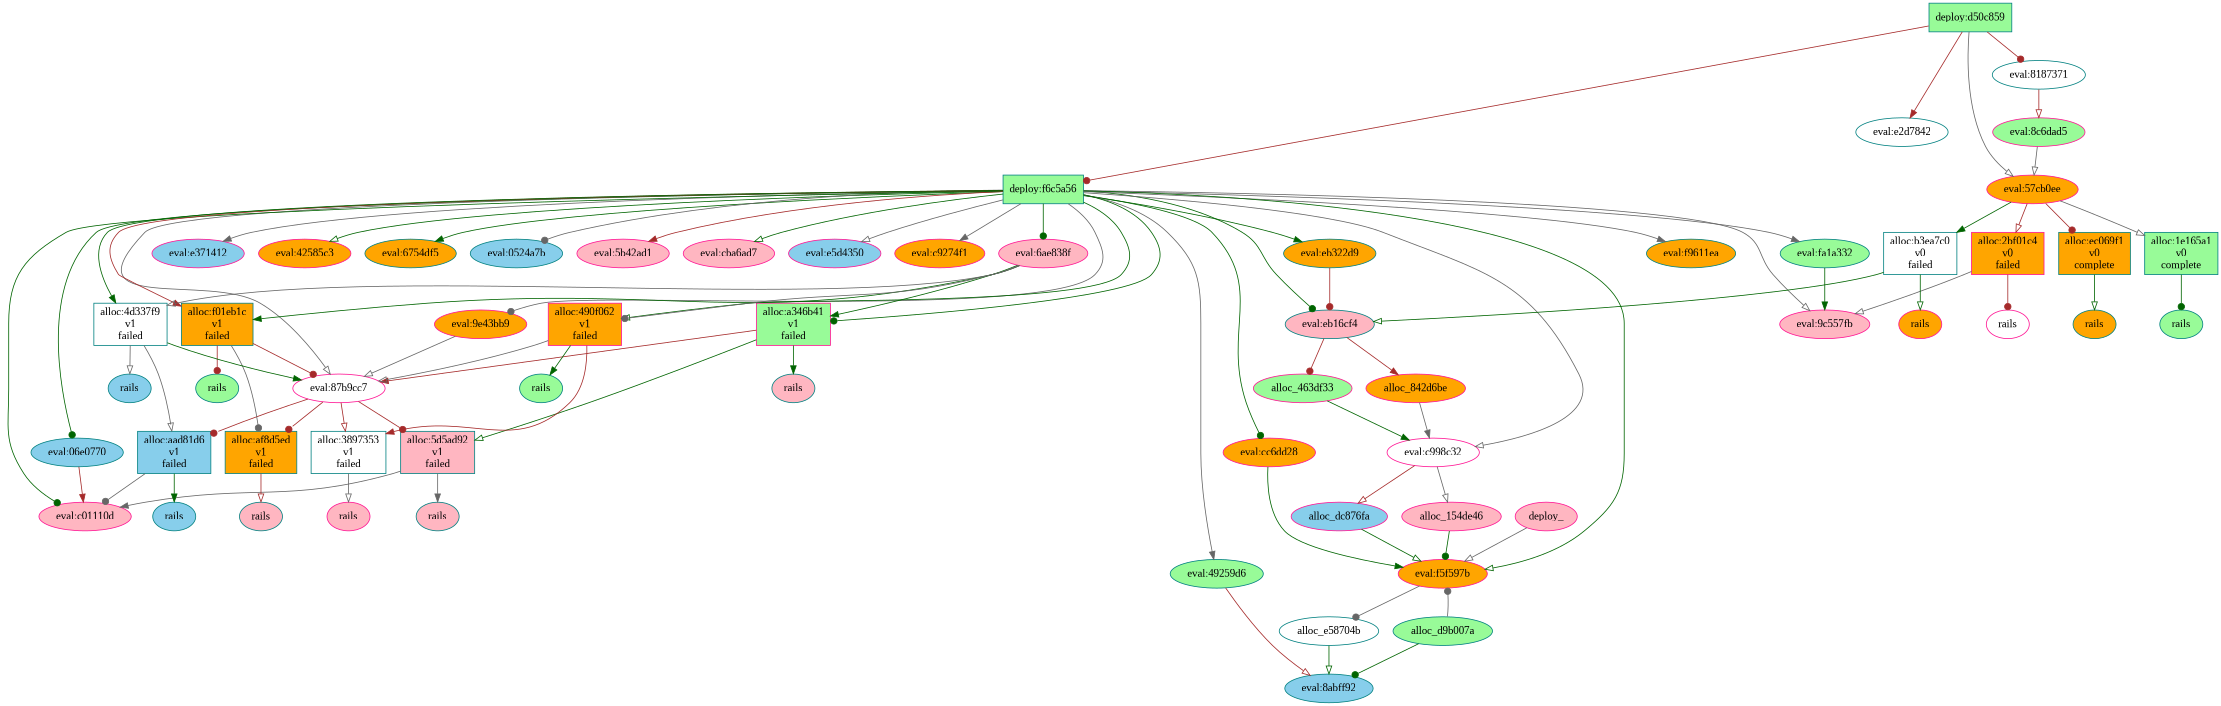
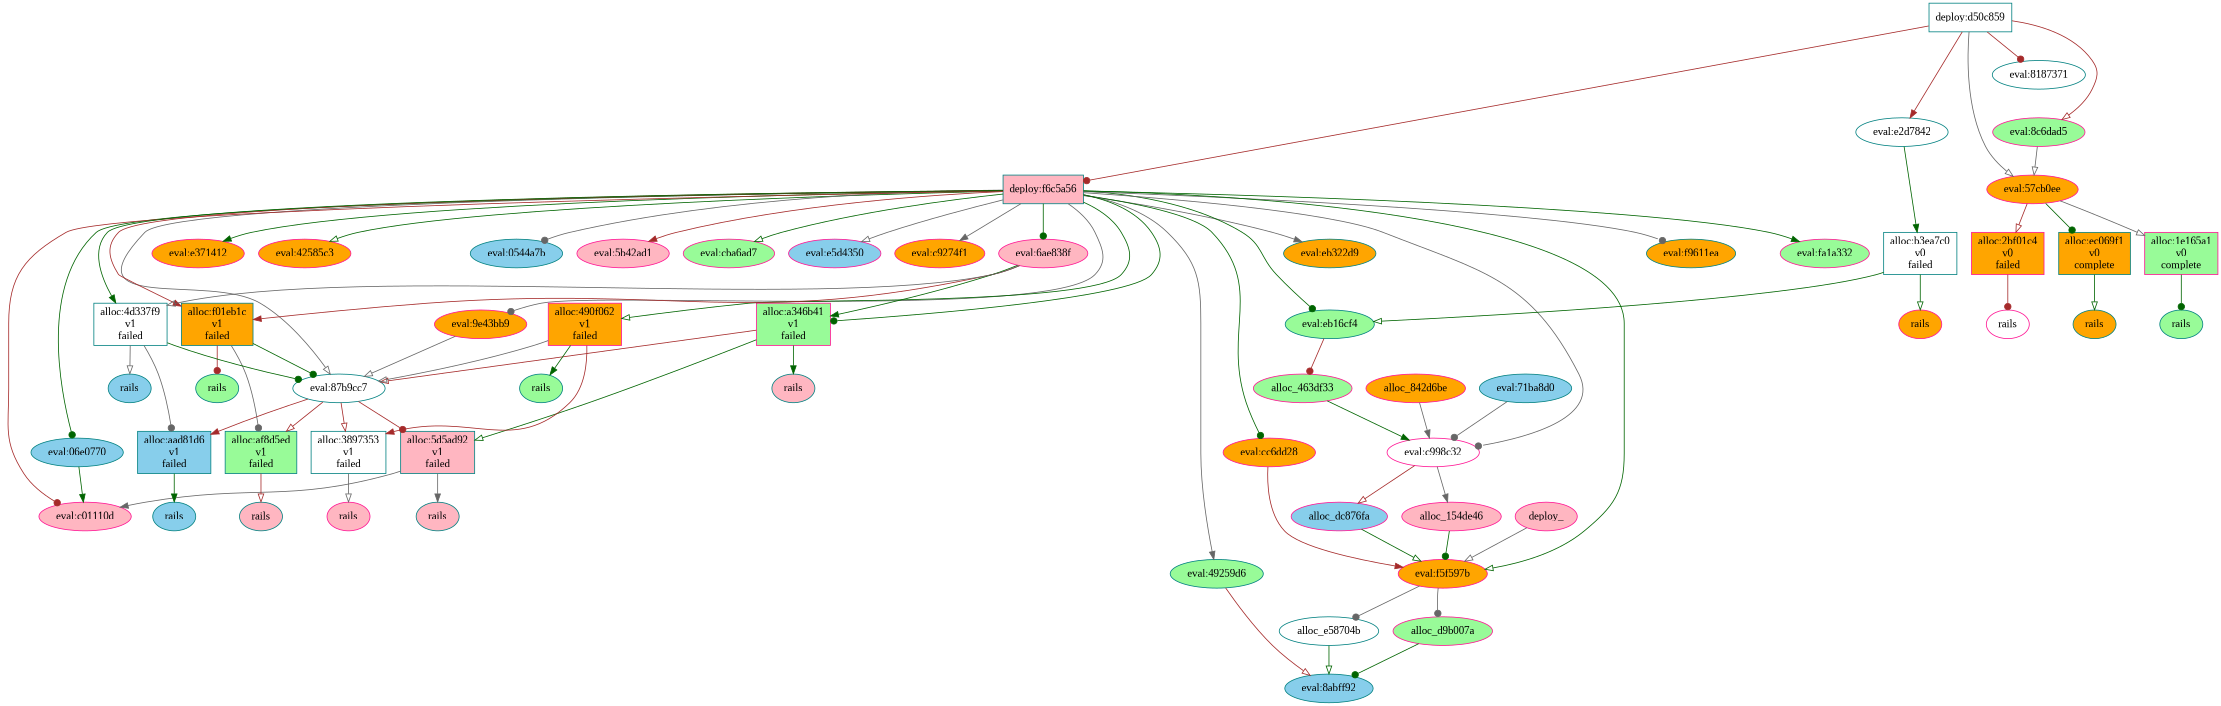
  digraph {
    fontname="Liberation Serif"
    node [color=teal fillcolor=orange fontname="Liberation Serif" style=filled]
    edge [arrowhead=onormal color=darkgreen fontname="Liberation Serif"]
-   n1 [fillcolor=palegreen label="deploy:d50c859" shape=box]
-   n2 [fillcolor=palegreen label="deploy:f6c5a56" shape=box]
+   n1 [fillcolor=white label="deploy:d50c859" shape=box]
+   n2 [fillcolor=lightpink label="deploy:f6c5a56" shape=box]
    n3 [color=deeppink fillcolor=palegreen label="eval:8c6dad5"]
    n4 [color=deeppink label="eval:57cb0ee"]
    n5 [fillcolor=white label="eval:e2d7842"]
    n6 [fillcolor=white label="eval:8187371"]
    n7 [color=deeppink fillcolor=lightpink label="eval:6ae838f"]
-   n8 [color=deeppink fillcolor=skyblue label="eval:e371412"]
+   n8 [color=deeppink label="eval:e371412"]
    n9 [color=deeppink label="eval:42585c3"]
-   n10 [label="eval:6754df5"]
-   n11 [fillcolor=skyblue label="eval:0524a7b"]
+   n11 [fillcolor=skyblue label="eval:0544a7b"]
    n12 [color=deeppink label="eval:9e43bb9"]
-   n13 [color=deeppink fillcolor=white label="eval:87b9cc7"]
+   n13 [fillcolor=white label="eval:87b9cc7"]
    n14 [color=deeppink fillcolor=lightpink label="eval:5b42ad1"]
-   n15 [color=deeppink fillcolor=lightpink label="eval:cba6ad7"]
+   n15 [color=deeppink fillcolor=palegreen label="eval:cba6ad7"]
    n16 [color=deeppink fillcolor=skyblue label="eval:e5d4350"]
    n17 [fillcolor=skyblue label="eval:06e0770"]
    n18 [color=deeppink fillcolor=lightpink label="eval:c01110d"]
    n19 [color=deeppink label="eval:c9274f1"]
    n20 [label="eval:eb322d9"]
-   n21 [fillcolor=lightpink label="eval:eb16cf4"]
-   n22 [fillcolor=palegreen label="eval:fa1a332"]
-   n23 [color=deeppink fillcolor=lightpink label="eval:9c557fb"]
+   n21 [fillcolor=palegreen label="eval:eb16cf4"]
+   n22 [color=deeppink fillcolor=palegreen label="eval:fa1a332"]
    n24 [color=deeppink fillcolor=white label="eval:c998c32"]
    n25 [color=deeppink label="eval:cc6dd28"]
    n26 [label="eval:f9611ea"]
    n27 [color=deeppink label="eval:f5f597b"]
    n28 [fillcolor=palegreen label="eval:49259d6"]
    n29 [label="alloc:f01eb1c\nv1\nfailed" shape=box]
    n30 [color=deeppink fillcolor=palegreen label="alloc:a346b41\nv1\nfailed" shape=box]
    n31 [fillcolor=white label="alloc:4d337f9\nv1\nfailed" shape=box]
    n32 [color=deeppink label="alloc:490f062\nv1\nfailed" shape=box]
-   n33 [fillcolor=palegreen label="alloc:1e165a1\nv0\ncomplete" shape=box]
+   n33 [color=deeppink fillcolor=palegreen label="alloc:1e165a1\nv0\ncomplete" shape=box]
    n34 [color=deeppink label="alloc:2bf01c4\nv0\nfailed" shape=box]
    n35 [fillcolor=white label="alloc:b3ea7c0\nv0\nfailed" shape=box]
    n36 [label="alloc:ec069f1\nv0\ncomplete" shape=box]
    n37 [fillcolor=white label="alloc:3897353\nv1\nfailed" shape=box]
    n38 [fillcolor=lightpink label="alloc:5d5ad92\nv1\nfailed" shape=box]
    n39 [fillcolor=skyblue label="alloc:aad81d6\nv1\nfailed" shape=box]
-   n40 [label="alloc:af8d5ed\nv1\nfailed" shape=box]
+   n40 [fillcolor=palegreen label="alloc:af8d5ed\nv1\nfailed" shape=box]
    alloc_463df33 [color=deeppink fillcolor=palegreen]
    alloc_842d6be [color=deeppink]
+   n43 [fillcolor=skyblue label="eval:71ba8d0"]
    alloc_154de46 [color=deeppink fillcolor=lightpink]
    alloc_dc876fa [color=deeppink fillcolor=skyblue]
-   alloc_d9b007a [fillcolor=palegreen]
+   alloc_d9b007a [color=deeppink fillcolor=palegreen]
    alloc_e58704b [fillcolor=white]
    n48 [fillcolor=skyblue label="eval:8abff92"]
    n49 [fillcolor=palegreen label=rails]
    n50 [fillcolor=lightpink label=rails]
    n51 [fillcolor=skyblue label=rails]
    n52 [fillcolor=palegreen label=rails]
    n53 [fillcolor=palegreen label=rails]
    n54 [color=deeppink fillcolor=white label=rails]
    n55 [color=deeppink label=rails]
    n56 [label=rails]
    n57 [color=deeppink fillcolor=lightpink label=rails]
    n58 [fillcolor=lightpink label=rails]
    n59 [fillcolor=skyblue label=rails]
    n60 [fillcolor=lightpink label=rails]
    deploy_ [color=deeppink fillcolor=lightpink]
    n1 -> n2 [arrowhead=dot color=brown]
-   n6 -> n3 [color=brown]
+   n1 -> n3 [color=brown]
    n1 -> n4 [color=gray40]
    n1 -> n5 [arrowhead=normal color=brown]
    n1 -> n6 [arrowhead=dot color=brown]
    n2 -> n7 [arrowhead=dot]
-   n2 -> n8 [arrowhead=normal color=gray40]
+   n2 -> n8 [arrowhead=normal]
    n2 -> n9
-   n2 -> n10 [arrowhead=normal]
    n2 -> n11 [arrowhead=dot color=gray40]
    n2 -> n12 [arrowhead=dot color=gray40]
    n2 -> n13 [color=gray40]
    n2 -> n14 [arrowhead=normal color=brown]
    n2 -> n15
    n2 -> n16 [color=gray40]
    n2 -> n17 [arrowhead=dot]
-   n2 -> n18 [arrowhead=dot]
+   n2 -> n18 [arrowhead=dot color=brown]
    n2 -> n19 [arrowhead=normal color=gray40]
-   n2 -> n20 [arrowhead=normal]
+   n2 -> n20 [arrowhead=normal color=gray40]
    n2 -> n21 [arrowhead=dot]
-   n2 -> n22 [arrowhead=normal color=gray40]
-   n2 -> n23 [color=gray40]
-   n2 -> n24 [color=gray40]
+   n2 -> n22 [arrowhead=normal]
+   n2 -> n24 [arrowhead=dot color=gray40]
    n2 -> n25 [arrowhead=dot]
-   n2 -> n26 [arrowhead=normal color=gray40]
+   n2 -> n26 [arrowhead=dot color=gray40]
    n2 -> n27
    n2 -> n28 [arrowhead=normal color=gray40]
    n2 -> n29 [arrowhead=normal color=brown]
    n2 -> n30 [arrowhead=dot]
    n2 -> n31 [arrowhead=normal]
    n2 -> n32
    n3 -> n4 [color=gray40]
    n4 -> n33 [color=gray40]
    n4 -> n34 [color=brown]
-   n4 -> n35 [arrowhead=normal]
-   n4 -> n36 [arrowhead=dot color=brown]
-   n7 -> n29 [arrowhead=normal]
+   n5 -> n35 [arrowhead=normal]
+   n4 -> n36 [arrowhead=dot]
+   n7 -> n29 [arrowhead=normal color=brown]
    n7 -> n30 [arrowhead=normal]
    n7 -> n31 [color=gray40]
-   n7 -> n32 [arrowhead=dot color=gray40]
    n12 -> n13 [color=gray40]
    n13 -> n37 [color=brown]
    n13 -> n38 [arrowhead=dot color=brown]
-   n13 -> n39 [arrowhead=dot color=brown]
-   n13 -> n40 [arrowhead=dot color=brown]
-   n17 -> n18 [arrowhead=normal color=brown]
-   n20 -> n21 [arrowhead=dot color=brown]
+   n13 -> n39 [arrowhead=normal color=brown]
+   n13 -> n40 [color=brown]
+   n17 -> n18 [arrowhead=normal]
    n21 -> alloc_463df33 [arrowhead=dot color=brown]
-   n21 -> alloc_842d6be [arrowhead=normal color=brown]
-   n22 -> n23 [arrowhead=normal]
-   n24 -> alloc_154de46 [color=gray40]
+   n24 -> alloc_154de46 [arrowhead=normal color=gray40]
    n24 -> alloc_dc876fa [color=brown]
-   n25 -> n27 [arrowhead=normal]
-   alloc_d9b007a -> n27 [arrowhead=dot color=gray40]
+   n25 -> n27 [arrowhead=normal color=brown]
+   n27 -> alloc_d9b007a [arrowhead=dot color=gray40]
    n27 -> alloc_e58704b [arrowhead=dot color=gray40]
    n28 -> n48 [color=brown]
-   n29 -> n13 [arrowhead=dot color=brown]
+   n29 -> n13 [arrowhead=dot]
    n29 -> n40 [arrowhead=dot color=gray40]
    n29 -> n49 [arrowhead=dot color=brown]
-   n30 -> n13 [arrowhead=normal color=brown]
+   n30 -> n13 [color=brown]
    n30 -> n38
    n30 -> n50 [arrowhead=normal]
-   n31 -> n13 [arrowhead=normal]
-   n31 -> n39 [color=gray40]
+   n31 -> n13 [arrowhead=dot]
+   n31 -> n39 [arrowhead=dot color=gray40]
    n31 -> n51 [color=gray40]
    n32 -> n13 [color=gray40]
    n32 -> n37 [arrowhead=normal color=brown]
    n32 -> n52 [arrowhead=normal]
    n33 -> n53 [arrowhead=dot]
-   n34 -> n23 [color=gray40]
    n34 -> n54 [arrowhead=dot color=brown]
    n35 -> n21
    n35 -> n55
    n36 -> n56
    n37 -> n57 [color=gray40]
    n38 -> n18 [arrowhead=normal color=gray40]
    n38 -> n58 [arrowhead=normal color=gray40]
-   n39 -> n18 [arrowhead=dot color=gray40]
    n39 -> n59 [arrowhead=normal]
    n40 -> n60 [color=brown]
    alloc_463df33 -> n24 [arrowhead=normal]
    alloc_842d6be -> n24 [arrowhead=normal color=gray40]
+   n43 -> n24 [arrowhead=dot color=gray40]
    alloc_154de46 -> n27 [arrowhead=dot]
    alloc_dc876fa -> n27
    alloc_d9b007a -> n48 [arrowhead=dot]
    alloc_e58704b -> n48
    deploy_ -> n27 [color=gray40]
  }
